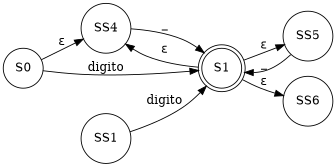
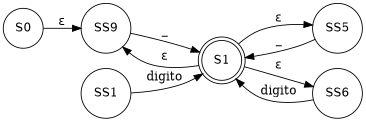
  digraph {
    rankdir=LR
    node [shape=circle]
    n1 [label=S0]
-   SS4
+   SS4 [label=SS9]
    n3 [label=S1 shape=doublecircle]
    SS1
    SS5
    SS6
    n1 -> SS4 [label="ε"]
    SS4 -> n3 [label=_]
    n3 -> SS4 [label="ε"]
    n3 -> SS5 [label="ε"]
    n3 -> SS6 [label="ε"]
    SS1 -> n3 [label=digito]
    SS5 -> n3 [label=_]
-   n1 -> n3 [label=digito]
+   SS6 -> n3 [label=digito]
  }
